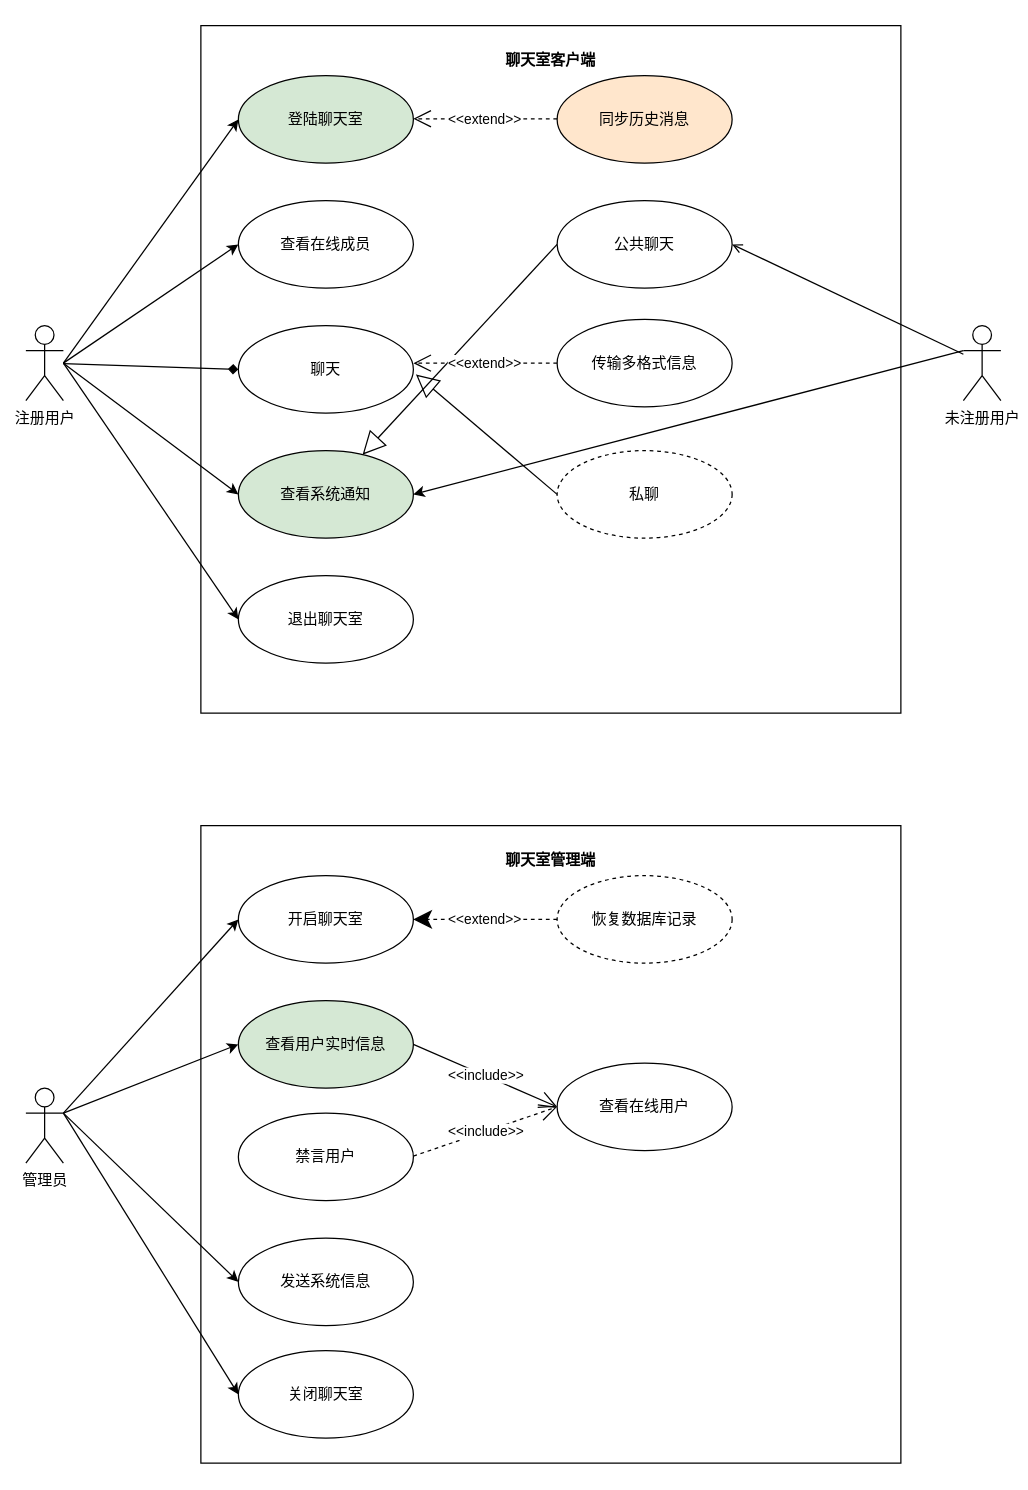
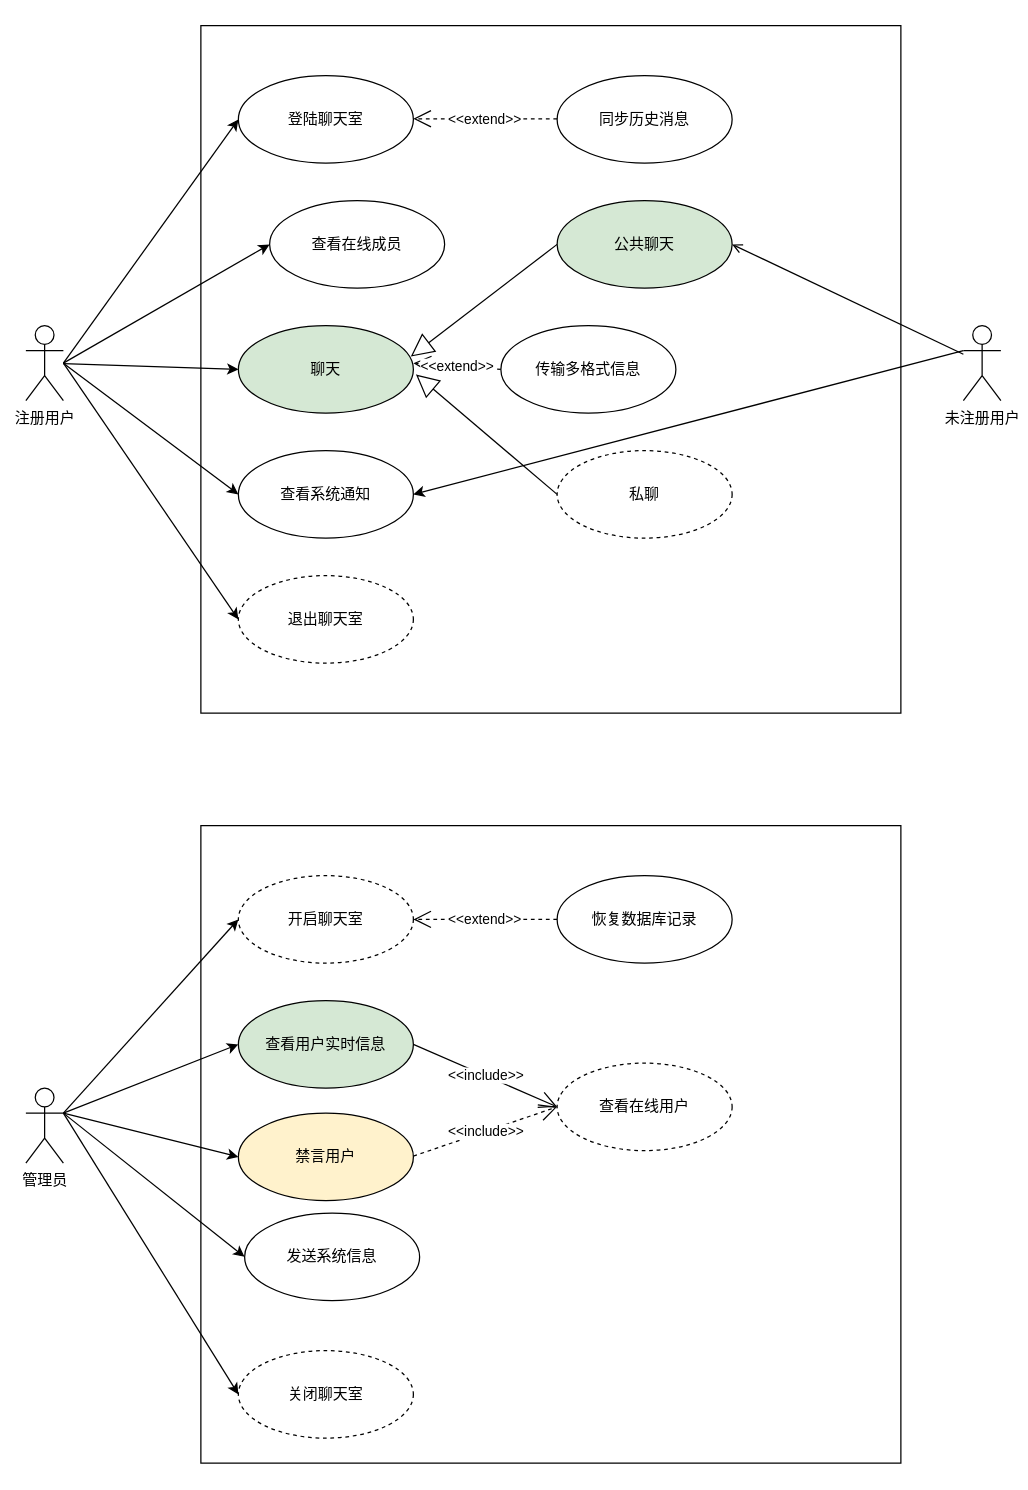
  <mxCell id="0" />
  <mxCell id="1" parent="0" />
  <mxCell id="2" value="&lt;font color=&quot;#000000&quot;&gt;注册用户&lt;/font&gt;" style="shape=umlActor;verticalLabelPosition=bottom;labelBackgroundColor=#ffffff;verticalAlign=top;html=1;" parent="1" vertex="1"><mxGeometry x="20" y="260" width="30" height="60" as="geometry" /></mxCell>
  <mxCell id="3" value="" style="html=1;" parent="1" vertex="1"><mxGeometry x="160" y="20" width="560" height="550" as="geometry" /></mxCell>
- <mxCell id="4" value="聊天室客户端" style="text;align=center;fontStyle=1;verticalAlign=middle;spacingLeft=3;spacingRight=3;strokeColor=none;rotatable=0;points=[[0,0.5],[1,0.5]];portConstraint=eastwest;" parent="1" vertex="1"><mxGeometry x="400" y="34" width="80" height="26" as="geometry" /></mxCell>
- <mxCell id="5" value="登陆聊天室" style="ellipse;whiteSpace=wrap;html=1;fillColor=#d5e8d4;" parent="1" vertex="1"><mxGeometry x="190" y="60" width="140" height="70" as="geometry" /></mxCell>
- <mxCell id="6" value="查看在线成员" style="ellipse;whiteSpace=wrap;html=1;" parent="1" vertex="1"><mxGeometry x="190" y="160" width="140" height="70" as="geometry" /></mxCell>
- <mxCell id="7" value="聊天" style="ellipse;whiteSpace=wrap;html=1;" parent="1" vertex="1"><mxGeometry x="190" y="260" width="140" height="70" as="geometry" /></mxCell>
- <mxCell id="8" value="公共聊天" style="ellipse;whiteSpace=wrap;html=1;" parent="1" vertex="1"><mxGeometry x="445" y="160" width="140" height="70" as="geometry" /></mxCell>
+ <mxCell id="5" value="登陆聊天室" style="ellipse;whiteSpace=wrap;html=1;" parent="1" vertex="1"><mxGeometry x="190" y="60" width="140" height="70" as="geometry" /></mxCell>
+ <mxCell id="6" value="查看在线成员" style="ellipse;whiteSpace=wrap;html=1;" parent="1" vertex="1"><mxGeometry x="215" y="160" width="140" height="70" as="geometry" /></mxCell>
+ <mxCell id="7" value="聊天" style="ellipse;whiteSpace=wrap;html=1;fillColor=#d5e8d4;" parent="1" vertex="1"><mxGeometry x="190" y="260" width="140" height="70" as="geometry" /></mxCell>
+ <mxCell id="8" value="公共聊天" style="ellipse;whiteSpace=wrap;html=1;fillColor=#d5e8d4;" parent="1" vertex="1"><mxGeometry x="445" y="160" width="140" height="70" as="geometry" /></mxCell>
  <mxCell id="9" value="私聊" style="ellipse;whiteSpace=wrap;html=1;dashed=1;" parent="1" vertex="1"><mxGeometry x="445" y="360" width="140" height="70" as="geometry" /></mxCell>
- <mxCell id="10" value="查看系统通知" style="ellipse;whiteSpace=wrap;html=1;fillColor=#d5e8d4;" parent="1" vertex="1"><mxGeometry x="190" y="360" width="140" height="70" as="geometry" /></mxCell>
- <mxCell id="11" value="退出聊天室" style="ellipse;whiteSpace=wrap;html=1;" parent="1" vertex="1"><mxGeometry x="190" y="460" width="140" height="70" as="geometry" /></mxCell>
- <mxCell id="12" value="" style="endArrow=diamond;html=1;entryX=0;entryY=0.5;entryDx=0;entryDy=0;" parent="1" source="2" target="7" edge="1"><mxGeometry width="50" height="50" relative="1" as="geometry"><mxPoint x="380" y="320" as="sourcePoint" /><mxPoint x="430" y="270" as="targetPoint" /></mxGeometry></mxCell>
+ <mxCell id="10" value="查看系统通知" style="ellipse;whiteSpace=wrap;html=1;" parent="1" vertex="1"><mxGeometry x="190" y="360" width="140" height="70" as="geometry" /></mxCell>
+ <mxCell id="11" value="退出聊天室" style="ellipse;whiteSpace=wrap;html=1;dashed=1;" parent="1" vertex="1"><mxGeometry x="190" y="460" width="140" height="70" as="geometry" /></mxCell>
+ <mxCell id="12" value="" style="endArrow=classic;html=1;entryX=0;entryY=0.5;entryDx=0;entryDy=0;" parent="1" source="2" target="7" edge="1"><mxGeometry width="50" height="50" relative="1" as="geometry"><mxPoint x="380" y="320" as="sourcePoint" /><mxPoint x="430" y="270" as="targetPoint" /></mxGeometry></mxCell>
  <mxCell id="13" value="" style="endArrow=classic;html=1;entryX=0;entryY=0.5;entryDx=0;entryDy=0;" parent="1" target="6" edge="1"><mxGeometry width="50" height="50" relative="1" as="geometry"><mxPoint x="50" y="290" as="sourcePoint" /><mxPoint x="360" y="260" as="targetPoint" /></mxGeometry></mxCell>
  <mxCell id="14" value="" style="endArrow=classic;html=1;entryX=0;entryY=0.5;entryDx=0;entryDy=0;" parent="1" target="10" edge="1"><mxGeometry width="50" height="50" relative="1" as="geometry"><mxPoint x="50" y="290" as="sourcePoint" /><mxPoint x="360" y="260" as="targetPoint" /></mxGeometry></mxCell>
  <mxCell id="15" value="" style="endArrow=classic;html=1;entryX=0;entryY=0.5;entryDx=0;entryDy=0;" parent="1" target="11" edge="1"><mxGeometry width="50" height="50" relative="1" as="geometry"><mxPoint x="50" y="290" as="sourcePoint" /><mxPoint x="560" y="220" as="targetPoint" /></mxGeometry></mxCell>
  <mxCell id="16" value="" style="endArrow=classic;html=1;entryX=0;entryY=0.5;entryDx=0;entryDy=0;" parent="1" target="5" edge="1"><mxGeometry width="50" height="50" relative="1" as="geometry"><mxPoint x="50" y="290" as="sourcePoint" /><mxPoint x="560" y="220" as="targetPoint" /></mxGeometry></mxCell>
- <mxCell id="17" value="" style="endArrow=block;endSize=16;endFill=0;html=1;exitX=0;exitY=0.5;exitDx=0;exitDy=0;" parent="1" source="8" target="10" edge="1"><mxGeometry width="160" relative="1" as="geometry"><mxPoint x="460" y="320" as="sourcePoint" /><mxPoint x="620" y="320" as="targetPoint" /></mxGeometry></mxCell>
+ <mxCell id="17" value="" style="endArrow=block;endSize=16;endFill=0;html=1;exitX=0;exitY=0.5;exitDx=0;exitDy=0;entryX=0.985;entryY=0.354;entryDx=0;entryDy=0;entryPerimeter=0;" parent="1" source="8" target="7" edge="1"><mxGeometry width="160" relative="1" as="geometry"><mxPoint x="460" y="320" as="sourcePoint" /><mxPoint x="620" y="320" as="targetPoint" /></mxGeometry></mxCell>
  <mxCell id="18" value="" style="endArrow=block;endSize=16;endFill=0;html=1;exitX=0;exitY=0.5;exitDx=0;exitDy=0;" parent="1" source="9" edge="1"><mxGeometry width="160" relative="1" as="geometry"><mxPoint x="390" y="370" as="sourcePoint" /><mxPoint x="332" y="299" as="targetPoint" /></mxGeometry></mxCell>
- <mxCell id="19" value="传输多格式信息" style="ellipse;whiteSpace=wrap;html=1;" parent="1" vertex="1"><mxGeometry x="445" y="255" width="140" height="70" as="geometry" /></mxCell>
+ <mxCell id="19" value="传输多格式信息" style="ellipse;whiteSpace=wrap;html=1;" parent="1" vertex="1"><mxGeometry x="400" y="260" width="140" height="70" as="geometry" /></mxCell>
  <mxCell id="20" value="&amp;lt;&amp;lt;extend&amp;gt;&amp;gt;" style="endArrow=open;endSize=12;dashed=1;html=1;exitX=0;exitY=0.5;exitDx=0;exitDy=0;" parent="1" source="19" edge="1"><mxGeometry width="160" relative="1" as="geometry"><mxPoint x="440" y="290" as="sourcePoint" /><mxPoint x="330" y="290" as="targetPoint" /></mxGeometry></mxCell>
  <mxCell id="21" value="&lt;font color=&quot;#000000&quot;&gt;未注册用户&lt;/font&gt;" style="shape=umlActor;verticalLabelPosition=bottom;labelBackgroundColor=#ffffff;verticalAlign=top;html=1;" parent="1" vertex="1"><mxGeometry x="770" y="260" width="30" height="60" as="geometry" /></mxCell>
  <mxCell id="22" value="" style="endArrow=open;html=1;entryX=1;entryY=0.5;entryDx=0;entryDy=0;" parent="1" source="21" target="8" edge="1"><mxGeometry width="50" height="50" relative="1" as="geometry"><mxPoint x="400" y="340" as="sourcePoint" /><mxPoint x="450" y="290" as="targetPoint" /></mxGeometry></mxCell>
  <mxCell id="23" value="" style="endArrow=classic;html=1;entryX=1;entryY=0.5;entryDx=0;entryDy=0;" parent="1" target="10" edge="1"><mxGeometry width="50" height="50" relative="1" as="geometry"><mxPoint x="770" y="280" as="sourcePoint" /><mxPoint x="800" y="400" as="targetPoint" /></mxGeometry></mxCell>
  <mxCell id="24" value="&lt;font color=&quot;#000000&quot;&gt;管理员&lt;/font&gt;" style="shape=umlActor;verticalLabelPosition=bottom;labelBackgroundColor=#ffffff;verticalAlign=top;html=1;outlineConnect=0;" parent="1" vertex="1"><mxGeometry x="20" y="870" width="30" height="60" as="geometry" /></mxCell>
  <mxCell id="25" value="" style="rounded=0;whiteSpace=wrap;html=1;" parent="1" vertex="1"><mxGeometry x="160" y="660" width="560" height="510" as="geometry" /></mxCell>
- <mxCell id="26" value="开启聊天室" style="ellipse;whiteSpace=wrap;html=1;" parent="1" vertex="1"><mxGeometry x="190" y="700" width="140" height="70" as="geometry" /></mxCell>
- <mxCell id="27" value="查看在线用户" style="ellipse;whiteSpace=wrap;html=1;" parent="1" vertex="1"><mxGeometry x="445" y="850" width="140" height="70" as="geometry" /></mxCell>
+ <mxCell id="26" value="开启聊天室" style="ellipse;whiteSpace=wrap;html=1;dashed=1;" parent="1" vertex="1"><mxGeometry x="190" y="700" width="140" height="70" as="geometry" /></mxCell>
+ <mxCell id="27" value="查看在线用户" style="ellipse;whiteSpace=wrap;html=1;dashed=1;" parent="1" vertex="1"><mxGeometry x="445" y="850" width="140" height="70" as="geometry" /></mxCell>
  <mxCell id="28" value="查看用户实时信息" style="ellipse;whiteSpace=wrap;html=1;fillColor=#d5e8d4;" parent="1" vertex="1"><mxGeometry x="190" y="800" width="140" height="70" as="geometry" /></mxCell>
- <mxCell id="29" value="发送系统信息" style="ellipse;whiteSpace=wrap;html=1;" parent="1" vertex="1"><mxGeometry x="190" y="990" width="140" height="70" as="geometry" /></mxCell>
- <mxCell id="30" value="恢复数据库记录" style="ellipse;whiteSpace=wrap;html=1;dashed=1;" parent="1" vertex="1"><mxGeometry x="445" y="700" width="140" height="70" as="geometry" /></mxCell>
- <mxCell id="31" value="同步历史消息" style="ellipse;whiteSpace=wrap;html=1;fillColor=#ffe6cc;" parent="1" vertex="1"><mxGeometry x="445" y="60" width="140" height="70" as="geometry" /></mxCell>
- <mxCell id="32" value="关闭聊天室" style="ellipse;whiteSpace=wrap;html=1;" parent="1" vertex="1"><mxGeometry x="190" y="1080" width="140" height="70" as="geometry" /></mxCell>
- <mxCell id="33" value="禁言用户" style="ellipse;whiteSpace=wrap;html=1;" parent="1" vertex="1"><mxGeometry x="190" y="890" width="140" height="70" as="geometry" /></mxCell>
- <mxCell id="34" value="聊天室管理端" style="text;align=center;fontStyle=1;verticalAlign=middle;spacingLeft=3;spacingRight=3;strokeColor=none;rotatable=0;points=[[0,0.5],[1,0.5]];portConstraint=eastwest;" parent="1" vertex="1"><mxGeometry x="400" y="674" width="80" height="26" as="geometry" /></mxCell>
- <mxCell id="35" value="&amp;lt;&amp;lt;extend&amp;gt;&amp;gt;" style="endArrow=classic;endSize=12;dashed=1;html=1;exitX=0;exitY=0.5;exitDx=0;exitDy=0;entryX=1;entryY=0.5;entryDx=0;entryDy=0;" parent="1" source="30" target="26" edge="1"><mxGeometry width="160" relative="1" as="geometry"><mxPoint x="390" y="770" as="sourcePoint" /><mxPoint x="550" y="770" as="targetPoint" /></mxGeometry></mxCell>
+ <mxCell id="29" value="发送系统信息" style="ellipse;whiteSpace=wrap;html=1;" parent="1" vertex="1"><mxGeometry x="195" y="970" width="140" height="70" as="geometry" /></mxCell>
+ <mxCell id="30" value="恢复数据库记录" style="ellipse;whiteSpace=wrap;html=1;" parent="1" vertex="1"><mxGeometry x="445" y="700" width="140" height="70" as="geometry" /></mxCell>
+ <mxCell id="31" value="同步历史消息" style="ellipse;whiteSpace=wrap;html=1;" parent="1" vertex="1"><mxGeometry x="445" y="60" width="140" height="70" as="geometry" /></mxCell>
+ <mxCell id="32" value="关闭聊天室" style="ellipse;whiteSpace=wrap;html=1;dashed=1;" parent="1" vertex="1"><mxGeometry x="190" y="1080" width="140" height="70" as="geometry" /></mxCell>
+ <mxCell id="33" value="禁言用户" style="ellipse;whiteSpace=wrap;html=1;fillColor=#fff2cc;" parent="1" vertex="1"><mxGeometry x="190" y="890" width="140" height="70" as="geometry" /></mxCell>
+ <mxCell id="35" value="&amp;lt;&amp;lt;extend&amp;gt;&amp;gt;" style="endArrow=open;endSize=12;dashed=1;html=1;exitX=0;exitY=0.5;exitDx=0;exitDy=0;entryX=1;entryY=0.5;entryDx=0;entryDy=0;" parent="1" source="30" target="26" edge="1"><mxGeometry width="160" relative="1" as="geometry"><mxPoint x="390" y="770" as="sourcePoint" /><mxPoint x="550" y="770" as="targetPoint" /></mxGeometry></mxCell>
  <mxCell id="36" value="&amp;lt;&amp;lt;include&amp;gt;&amp;gt;" style="endArrow=open;endSize=12;dashed=0;html=1;entryX=0;entryY=0.5;entryDx=0;entryDy=0;exitX=1;exitY=0.5;exitDx=0;exitDy=0;" parent="1" source="28" target="27" edge="1"><mxGeometry width="160" relative="1" as="geometry"><mxPoint x="330" y="835" as="sourcePoint" /><mxPoint x="490" y="835" as="targetPoint" /></mxGeometry></mxCell>
  <mxCell id="37" value="&amp;lt;&amp;lt;include&amp;gt;&amp;gt;" style="endArrow=open;endSize=12;dashed=1;html=1;entryX=0;entryY=0.5;entryDx=0;entryDy=0;" parent="1" target="27" edge="1"><mxGeometry width="160" relative="1" as="geometry"><mxPoint x="330" y="924.41" as="sourcePoint" /><mxPoint x="490" y="924.41" as="targetPoint" /></mxGeometry></mxCell>
+ <mxCell id="38" value="" style="endArrow=classic;html=1;exitX=1;exitY=0.333;exitDx=0;exitDy=0;exitPerimeter=0;entryX=0;entryY=0.5;entryDx=0;entryDy=0;" parent="1" source="24" target="33" edge="1"><mxGeometry width="50" height="50" relative="1" as="geometry"><mxPoint x="380" y="920" as="sourcePoint" /><mxPoint x="430" y="870" as="targetPoint" /></mxGeometry></mxCell>
  <mxCell id="39" value="" style="endArrow=classic;html=1;entryX=0;entryY=0.5;entryDx=0;entryDy=0;" parent="1" target="26" edge="1"><mxGeometry width="50" height="50" relative="1" as="geometry"><mxPoint x="50" y="890" as="sourcePoint" /><mxPoint x="140" y="790" as="targetPoint" /></mxGeometry></mxCell>
  <mxCell id="40" value="" style="endArrow=classic;html=1;entryX=0;entryY=0.5;entryDx=0;entryDy=0;" parent="1" target="28" edge="1"><mxGeometry width="50" height="50" relative="1" as="geometry"><mxPoint x="50" y="890" as="sourcePoint" /><mxPoint x="160" y="850" as="targetPoint" /></mxGeometry></mxCell>
  <mxCell id="41" value="" style="endArrow=classic;html=1;entryX=0;entryY=0.5;entryDx=0;entryDy=0;" parent="1" target="29" edge="1"><mxGeometry width="50" height="50" relative="1" as="geometry"><mxPoint x="50" y="890" as="sourcePoint" /><mxPoint x="150" y="980" as="targetPoint" /></mxGeometry></mxCell>
  <mxCell id="42" value="" style="endArrow=classic;html=1;entryX=0;entryY=0.5;entryDx=0;entryDy=0;" parent="1" target="32" edge="1"><mxGeometry width="50" height="50" relative="1" as="geometry"><mxPoint x="50" y="890" as="sourcePoint" /><mxPoint x="130" y="1050" as="targetPoint" /></mxGeometry></mxCell>
  <mxCell id="43" value="&amp;lt;&amp;lt;extend&amp;gt;&amp;gt;" style="endArrow=open;endSize=12;dashed=1;html=1;exitX=0;exitY=0.5;exitDx=0;exitDy=0;" edge="1" parent="1"><mxGeometry width="160" relative="1" as="geometry"><mxPoint x="445" y="94.5" as="sourcePoint" /><mxPoint x="330" y="94.5" as="targetPoint" /></mxGeometry></mxCell>
